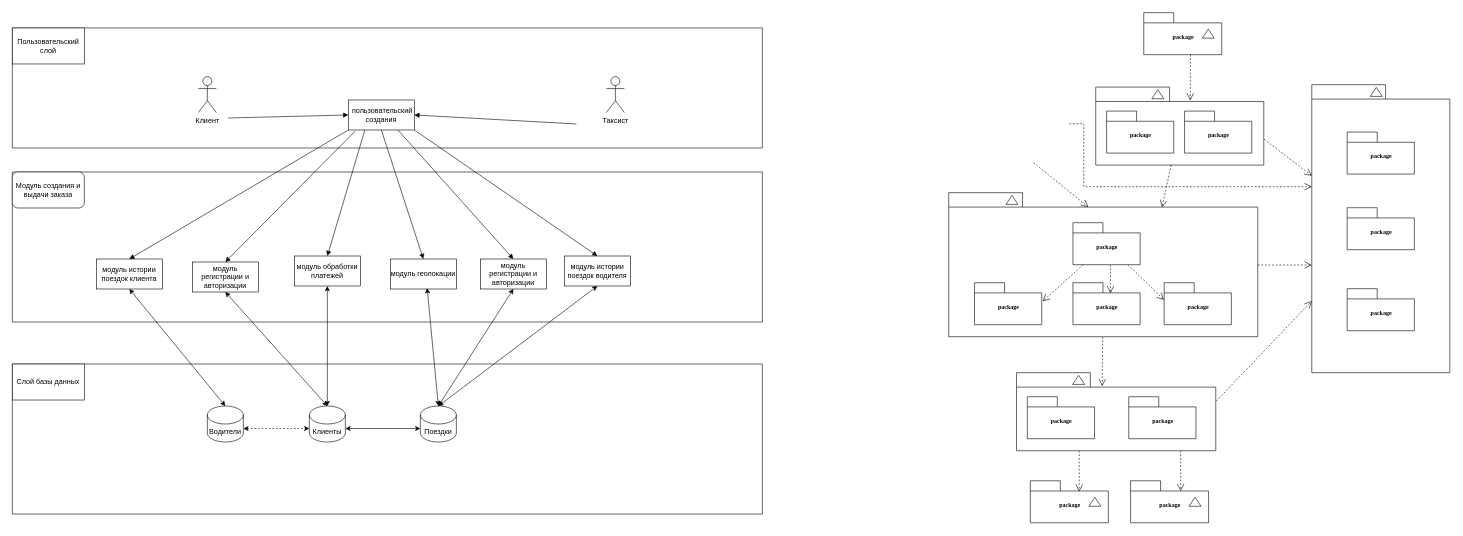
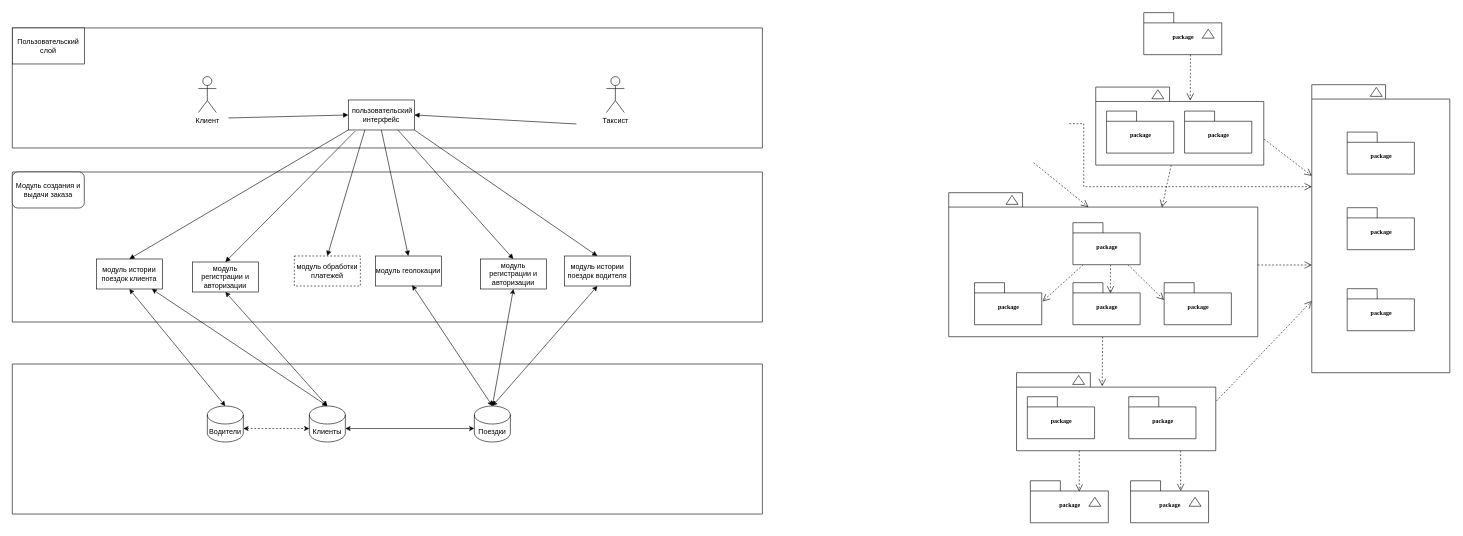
  <mxCell id="0" />
  <mxCell id="1" parent="0" />
  <mxCell id="2" value="" style="group" parent="1" vertex="1" connectable="0"><mxGeometry x="1905.5" y="20.5" width="130" height="70" as="geometry" /></mxCell>
  <mxCell id="3" value="package" style="shape=folder;fontStyle=1;spacingTop=10;tabWidth=50;tabHeight=17;tabPosition=left;html=1;rounded=0;shadow=0;comic=0;labelBackgroundColor=none;strokeWidth=1;fontFamily=Verdana;fontSize=10;align=center;" parent="2" vertex="1"><mxGeometry width="130" height="70" as="geometry" /></mxCell>
  <mxCell id="4" value="" style="triangle;whiteSpace=wrap;html=1;rounded=0;shadow=0;comic=0;labelBackgroundColor=none;strokeWidth=1;fontFamily=Verdana;fontSize=10;align=center;rotation=-90;" parent="2" vertex="1"><mxGeometry x="100" y="25" width="15" height="20" as="geometry" /></mxCell>
  <mxCell id="5" value="" style="group" parent="1" vertex="1" connectable="0"><mxGeometry x="1825.5" y="144.5" width="280" height="130" as="geometry" /></mxCell>
  <mxCell id="6" value="" style="shape=folder;fontStyle=1;spacingTop=10;tabWidth=123;tabHeight=24;tabPosition=left;html=1;rounded=0;shadow=0;comic=0;labelBackgroundColor=none;strokeWidth=1;fontFamily=Verdana;fontSize=10;align=center;" parent="5" vertex="1"><mxGeometry width="280" height="130" as="geometry" /></mxCell>
  <mxCell id="7" value="" style="triangle;whiteSpace=wrap;html=1;rounded=0;shadow=0;comic=0;labelBackgroundColor=none;strokeWidth=1;fontFamily=Verdana;fontSize=10;align=center;rotation=-90;" parent="5" vertex="1"><mxGeometry x="96" y="2" width="15" height="20" as="geometry" /></mxCell>
  <mxCell id="8" value="package" style="shape=folder;fontStyle=1;spacingTop=10;tabWidth=50;tabHeight=17;tabPosition=left;html=1;rounded=0;shadow=0;comic=0;labelBackgroundColor=none;strokeWidth=1;fontFamily=Verdana;fontSize=10;align=center;" parent="5" vertex="1"><mxGeometry x="18" y="40" width="112" height="70" as="geometry" /></mxCell>
  <mxCell id="9" value="package" style="shape=folder;fontStyle=1;spacingTop=10;tabWidth=50;tabHeight=17;tabPosition=left;html=1;rounded=0;shadow=0;comic=0;labelBackgroundColor=none;strokeWidth=1;fontFamily=Verdana;fontSize=10;align=center;" parent="5" vertex="1"><mxGeometry x="148" y="40" width="112" height="70" as="geometry" /></mxCell>
  <mxCell id="10" value="" style="group" parent="1" vertex="1" connectable="0"><mxGeometry x="2185.5" y="140.5" width="230" height="480" as="geometry" /></mxCell>
  <mxCell id="11" value="" style="group" parent="10" vertex="1" connectable="0"><mxGeometry width="230" height="480" as="geometry" /></mxCell>
  <mxCell id="12" value="" style="shape=folder;fontStyle=1;spacingTop=10;tabWidth=123;tabHeight=24;tabPosition=left;html=1;rounded=0;shadow=0;comic=0;labelBackgroundColor=none;strokeWidth=1;fontFamily=Verdana;fontSize=10;align=center;" parent="11" vertex="1"><mxGeometry width="230" height="480" as="geometry" /></mxCell>
  <mxCell id="13" value="" style="triangle;whiteSpace=wrap;html=1;rounded=0;shadow=0;comic=0;labelBackgroundColor=none;strokeWidth=1;fontFamily=Verdana;fontSize=10;align=center;rotation=-90;" parent="11" vertex="1"><mxGeometry x="100" y="2" width="15" height="20" as="geometry" /></mxCell>
  <mxCell id="14" value="package" style="shape=folder;fontStyle=1;spacingTop=10;tabWidth=50;tabHeight=17;tabPosition=left;html=1;rounded=0;shadow=0;comic=0;labelBackgroundColor=none;strokeWidth=1;fontFamily=Verdana;fontSize=10;align=center;" parent="11" vertex="1"><mxGeometry x="59" y="79" width="112" height="70" as="geometry" /></mxCell>
  <mxCell id="15" value="package" style="shape=folder;fontStyle=1;spacingTop=10;tabWidth=50;tabHeight=17;tabPosition=left;html=1;rounded=0;shadow=0;comic=0;labelBackgroundColor=none;strokeWidth=1;fontFamily=Verdana;fontSize=10;align=center;" parent="11" vertex="1"><mxGeometry x="59" y="205" width="112" height="70" as="geometry" /></mxCell>
  <mxCell id="16" value="package" style="shape=folder;fontStyle=1;spacingTop=10;tabWidth=50;tabHeight=17;tabPosition=left;html=1;rounded=0;shadow=0;comic=0;labelBackgroundColor=none;strokeWidth=1;fontFamily=Verdana;fontSize=10;align=center;" parent="11" vertex="1"><mxGeometry x="59" y="340" width="112" height="70" as="geometry" /></mxCell>
  <mxCell id="17" style="edgeStyle=none;rounded=0;html=1;entryX=0.43;entryY=0.173;entryPerimeter=0;dashed=1;labelBackgroundColor=none;startFill=0;endArrow=open;endFill=0;endSize=10;fontFamily=Verdana;fontSize=10;" parent="1" source="19" target="30" edge="1"><mxGeometry relative="1" as="geometry" /></mxCell>
  <mxCell id="18" style="edgeStyle=elbowEdgeStyle;rounded=0;html=1;dashed=1;labelBackgroundColor=none;startFill=0;endArrow=open;endFill=0;endSize=10;fontFamily=Verdana;fontSize=10;elbow=vertical;" parent="1" source="19" target="12" edge="1"><mxGeometry relative="1" as="geometry" /></mxCell>
  <mxCell id="19" value="" style="shape=folder;fontStyle=1;spacingTop=10;tabWidth=123;tabHeight=24;tabPosition=left;html=1;rounded=0;shadow=0;comic=0;labelBackgroundColor=none;strokeColor=#000000;strokeWidth=1;fillColor=#ffffff;fontFamily=Verdana;fontSize=10;fontColor=#000000;align=center;" parent="1" vertex="1"><mxGeometry x="1580.5" y="320.5" width="515" height="240" as="geometry" /></mxCell>
  <mxCell id="20" style="edgeStyle=elbowEdgeStyle;rounded=0;html=1;entryX=0.559;entryY=0.251;entryPerimeter=0;dashed=1;labelBackgroundColor=none;startFill=0;endArrow=open;endFill=0;endSize=10;fontFamily=Verdana;fontSize=10;" parent="1" source="23" target="25" edge="1"><mxGeometry relative="1" as="geometry" /></mxCell>
  <mxCell id="21" style="edgeStyle=none;rounded=0;html=1;dashed=1;labelBackgroundColor=none;startFill=0;endArrow=open;endFill=0;endSize=10;fontFamily=Verdana;fontSize=10;entryX=-0.003;entryY=0.411;entryPerimeter=0;" parent="1" source="23" target="26" edge="1"><mxGeometry relative="1" as="geometry" /></mxCell>
  <mxCell id="22" style="edgeStyle=none;rounded=0;html=1;dashed=1;labelBackgroundColor=none;startFill=0;endArrow=open;endFill=0;endSize=10;fontFamily=Verdana;fontSize=10;entryX=1.013;entryY=0.444;entryPerimeter=0;" parent="1" source="23" target="24" edge="1"><mxGeometry relative="1" as="geometry" /></mxCell>
  <mxCell id="23" value="package" style="shape=folder;fontStyle=1;spacingTop=10;tabWidth=50;tabHeight=17;tabPosition=left;html=1;rounded=0;shadow=0;comic=0;labelBackgroundColor=none;strokeColor=#000000;strokeWidth=1;fillColor=#ffffff;fontFamily=Verdana;fontSize=10;fontColor=#000000;align=center;" parent="1" vertex="1"><mxGeometry x="1787.5" y="370.5" width="112" height="70" as="geometry" /></mxCell>
  <mxCell id="24" value="package" style="shape=folder;fontStyle=1;spacingTop=10;tabWidth=50;tabHeight=17;tabPosition=left;html=1;rounded=0;shadow=0;comic=0;labelBackgroundColor=none;strokeColor=#000000;strokeWidth=1;fillColor=#ffffff;fontFamily=Verdana;fontSize=10;fontColor=#000000;align=center;" parent="1" vertex="1"><mxGeometry x="1623.5" y="470.5" width="112" height="70" as="geometry" /></mxCell>
  <mxCell id="25" value="package" style="shape=folder;fontStyle=1;spacingTop=10;tabWidth=50;tabHeight=17;tabPosition=left;html=1;rounded=0;shadow=0;comic=0;labelBackgroundColor=none;strokeColor=#000000;strokeWidth=1;fillColor=#ffffff;fontFamily=Verdana;fontSize=10;fontColor=#000000;align=center;" parent="1" vertex="1"><mxGeometry x="1787.5" y="470.5" width="112" height="70" as="geometry" /></mxCell>
  <mxCell id="26" value="package" style="shape=folder;fontStyle=1;spacingTop=10;tabWidth=50;tabHeight=17;tabPosition=left;html=1;rounded=0;shadow=0;comic=0;labelBackgroundColor=none;strokeColor=#000000;strokeWidth=1;fillColor=#ffffff;fontFamily=Verdana;fontSize=10;fontColor=#000000;align=center;" parent="1" vertex="1"><mxGeometry x="1939.5" y="470.5" width="112" height="70" as="geometry" /></mxCell>
  <mxCell id="27" style="edgeStyle=elbowEdgeStyle;rounded=0;html=1;entryX=0.628;entryY=0.26;entryPerimeter=0;dashed=1;labelBackgroundColor=none;startFill=0;endArrow=open;endFill=0;endSize=10;fontFamily=Verdana;fontSize=10;" parent="1" source="30" target="36" edge="1"><mxGeometry relative="1" as="geometry" /></mxCell>
  <mxCell id="28" style="edgeStyle=elbowEdgeStyle;rounded=0;html=1;entryX=0.643;entryY=0.246;entryPerimeter=0;dashed=1;labelBackgroundColor=none;startFill=0;endArrow=open;endFill=0;endSize=10;fontFamily=Verdana;fontSize=10;" parent="1" source="30" target="39" edge="1"><mxGeometry relative="1" as="geometry" /></mxCell>
  <mxCell id="29" style="edgeStyle=none;rounded=0;html=1;dashed=1;labelBackgroundColor=none;startFill=0;endArrow=open;endFill=0;endSize=10;fontFamily=Verdana;fontSize=10;exitX=1.003;exitY=0.363;exitPerimeter=0;" parent="1" source="30" target="12" edge="1"><mxGeometry relative="1" as="geometry" /></mxCell>
  <mxCell id="30" value="" style="shape=folder;fontStyle=1;spacingTop=10;tabWidth=123;tabHeight=24;tabPosition=left;html=1;rounded=0;shadow=0;comic=0;labelBackgroundColor=none;strokeWidth=1;fontFamily=Verdana;fontSize=10;align=center;" parent="1" vertex="1"><mxGeometry x="1693.5" y="620.5" width="332" height="130" as="geometry" /></mxCell>
  <mxCell id="31" value="" style="triangle;whiteSpace=wrap;html=1;rounded=0;shadow=0;comic=0;labelBackgroundColor=none;strokeWidth=1;fontFamily=Verdana;fontSize=10;align=center;rotation=-90;" parent="1" vertex="1"><mxGeometry x="1789.5" y="622.5" width="15" height="20" as="geometry" /></mxCell>
  <mxCell id="32" value="package" style="shape=folder;fontStyle=1;spacingTop=10;tabWidth=50;tabHeight=17;tabPosition=left;html=1;rounded=0;shadow=0;comic=0;labelBackgroundColor=none;strokeWidth=1;fontFamily=Verdana;fontSize=10;align=center;" parent="1" vertex="1"><mxGeometry x="1711.5" y="660.5" width="112" height="70" as="geometry" /></mxCell>
  <mxCell id="33" value="package" style="shape=folder;fontStyle=1;spacingTop=10;tabWidth=50;tabHeight=17;tabPosition=left;html=1;rounded=0;shadow=0;comic=0;labelBackgroundColor=none;strokeWidth=1;fontFamily=Verdana;fontSize=10;align=center;" parent="1" vertex="1"><mxGeometry x="1880.5" y="660.5" width="112" height="70" as="geometry" /></mxCell>
  <mxCell id="34" value="" style="triangle;whiteSpace=wrap;html=1;rounded=0;shadow=0;comic=0;labelBackgroundColor=none;strokeColor=#000000;strokeWidth=1;fillColor=#ffffff;fontFamily=Verdana;fontSize=10;fontColor=#000000;align=center;rotation=-90;" parent="1" vertex="1"><mxGeometry x="1678.5" y="322.5" width="15" height="20" as="geometry" /></mxCell>
  <mxCell id="35" value="" style="group" parent="1" vertex="1" connectable="0"><mxGeometry x="1716.5" y="800.569" width="130" height="70" as="geometry" /></mxCell>
  <mxCell id="36" value="package" style="shape=folder;fontStyle=1;spacingTop=10;tabWidth=50;tabHeight=17;tabPosition=left;html=1;rounded=0;shadow=0;comic=0;labelBackgroundColor=none;strokeWidth=1;fontFamily=Verdana;fontSize=10;align=center;" parent="35" vertex="1"><mxGeometry width="130" height="70" as="geometry" /></mxCell>
  <mxCell id="37" value="" style="triangle;whiteSpace=wrap;html=1;rounded=0;shadow=0;comic=0;labelBackgroundColor=none;strokeWidth=1;fontFamily=Verdana;fontSize=10;align=center;rotation=-90;" parent="35" vertex="1"><mxGeometry x="100" y="25" width="15" height="20" as="geometry" /></mxCell>
  <mxCell id="38" value="" style="group" parent="1" vertex="1" connectable="0"><mxGeometry x="1883.5" y="800.569" width="130" height="70" as="geometry" /></mxCell>
  <mxCell id="39" value="package" style="shape=folder;fontStyle=1;spacingTop=10;tabWidth=50;tabHeight=17;tabPosition=left;html=1;rounded=0;shadow=0;comic=0;labelBackgroundColor=none;strokeWidth=1;fontFamily=Verdana;fontSize=10;align=center;" parent="38" vertex="1"><mxGeometry width="130" height="70" as="geometry" /></mxCell>
  <mxCell id="40" value="" style="triangle;whiteSpace=wrap;html=1;rounded=0;shadow=0;comic=0;labelBackgroundColor=none;strokeWidth=1;fontFamily=Verdana;fontSize=10;align=center;rotation=-90;" parent="38" vertex="1"><mxGeometry x="100" y="25" width="15" height="20" as="geometry" /></mxCell>
  <mxCell id="41" style="rounded=0;html=1;dashed=1;labelBackgroundColor=none;startFill=0;endArrow=open;endFill=0;endSize=10;fontFamily=Verdana;fontSize=10;entryX=0.592;entryY=0.2;entryPerimeter=0;edgeStyle=elbowEdgeStyle;" parent="1" edge="1"><mxGeometry relative="1" as="geometry"><mxPoint x="1983.328" y="90.5" as="sourcePoint" /><mxPoint x="1983.328" y="166.845" as="targetPoint" /></mxGeometry></mxCell>
  <mxCell id="42" style="rounded=0;html=1;entryX=0.452;entryY=0.1;entryPerimeter=0;dashed=1;labelBackgroundColor=none;startFill=0;endArrow=open;endFill=0;endSize=10;fontFamily=Verdana;fontSize=10;" parent="1" target="19" edge="1"><mxGeometry relative="1" as="geometry"><mxPoint x="1721.829" y="270.5" as="sourcePoint" /></mxGeometry></mxCell>
  <mxCell id="43" style="edgeStyle=none;rounded=0;html=1;entryX=0.69;entryY=0.102;entryPerimeter=0;dashed=1;labelBackgroundColor=none;startFill=0;endArrow=open;endFill=0;endSize=10;fontFamily=Verdana;fontSize=10;" parent="1" source="6" target="19" edge="1"><mxGeometry relative="1" as="geometry" /></mxCell>
  <mxCell id="44" style="edgeStyle=none;rounded=0;html=1;dashed=1;labelBackgroundColor=none;startFill=0;endArrow=open;endFill=0;endSize=10;fontFamily=Verdana;fontSize=10;exitX=1.002;exitY=0.668;exitPerimeter=0;" parent="1" source="6" target="12" edge="1"><mxGeometry relative="1" as="geometry" /></mxCell>
  <mxCell id="45" style="edgeStyle=orthogonalEdgeStyle;rounded=0;html=1;dashed=1;labelBackgroundColor=none;startFill=0;endArrow=open;endFill=0;endSize=10;fontFamily=Verdana;fontSize=10;" parent="1" target="12" edge="1"><mxGeometry relative="1" as="geometry"><Array as="points"><mxPoint x="1805.5" y="205.5" /><mxPoint x="1805.5" y="310.5" /></Array><mxPoint x="1781.5" y="205.5" as="sourcePoint" /></mxGeometry></mxCell>
  <mxCell id="46" value="" style="swimlane;startSize=0;" parent="1" vertex="1"><mxGeometry x="20" y="46" width="1250" height="200" as="geometry" /></mxCell>
  <mxCell id="47" value="Пользовательский слой" style="whiteSpace=wrap;html=1;" parent="46" vertex="1"><mxGeometry width="120" height="60" as="geometry" /></mxCell>
- <mxCell id="48" value="&amp;nbsp;пользовательский создания" style="html=1;whiteSpace=wrap;" parent="46" vertex="1"><mxGeometry x="560" y="120" width="110" height="50" as="geometry" /></mxCell>
+ <mxCell id="48" value="&amp;nbsp;пользовательский интерфейс" style="html=1;whiteSpace=wrap;" parent="46" vertex="1"><mxGeometry x="560" y="120" width="110" height="50" as="geometry" /></mxCell>
  <mxCell id="49" value="Клиент" style="shape=umlActor;verticalLabelPosition=bottom;verticalAlign=top;html=1;" parent="1" vertex="1"><mxGeometry x="330" y="127" width="30" height="60" as="geometry" /></mxCell>
  <mxCell id="50" value="" style="html=1;verticalAlign=bottom;endArrow=block;curved=0;rounded=0;entryX=0;entryY=0.5;entryDx=0;entryDy=0;" parent="1" target="48" edge="1"><mxGeometry width="80" relative="1" as="geometry"><mxPoint x="380" y="196" as="sourcePoint" /><mxPoint x="425" y="333" as="targetPoint" /></mxGeometry></mxCell>
  <mxCell id="51" value="Таксист" style="shape=umlActor;verticalLabelPosition=bottom;verticalAlign=top;html=1;" parent="1" vertex="1"><mxGeometry x="1010" y="127" width="30" height="60" as="geometry" /></mxCell>
  <mxCell id="52" value="" style="html=1;verticalAlign=bottom;endArrow=block;curved=0;rounded=0;entryX=1;entryY=0.5;entryDx=0;entryDy=0;" parent="1" target="48" edge="1"><mxGeometry width="80" relative="1" as="geometry"><mxPoint x="960" y="206" as="sourcePoint" /><mxPoint x="945" y="322.5" as="targetPoint" /></mxGeometry></mxCell>
  <mxCell id="53" value="" style="swimlane;startSize=0;" parent="1" vertex="1"><mxGeometry x="20" y="286" width="1250" height="250" as="geometry" /></mxCell>
- <mxCell id="54" value="модуль геолокации" style="html=1;whiteSpace=wrap;" parent="53" vertex="1"><mxGeometry x="630" y="145" width="110" height="50" as="geometry" /></mxCell>
- <mxCell id="55" value="модуль обработки платежей" style="html=1;whiteSpace=wrap;" parent="53" vertex="1"><mxGeometry x="470" y="140" width="110" height="50" as="geometry" /></mxCell>
+ <mxCell id="54" value="модуль геолокации" style="html=1;whiteSpace=wrap;" parent="53" vertex="1"><mxGeometry x="605" y="140" width="110" height="50" as="geometry" /></mxCell>
+ <mxCell id="55" value="модуль обработки платежей" style="html=1;whiteSpace=wrap;dashed=1;" parent="53" vertex="1"><mxGeometry x="470" y="140" width="110" height="50" as="geometry" /></mxCell>
  <mxCell id="56" value="модуль истории поездок клиента" style="html=1;whiteSpace=wrap;" parent="53" vertex="1"><mxGeometry x="140" y="145" width="110" height="50" as="geometry" /></mxCell>
  <mxCell id="57" value="модуль истории поездок водителя" style="html=1;whiteSpace=wrap;" parent="53" vertex="1"><mxGeometry x="920" y="140" width="110" height="50" as="geometry" /></mxCell>
  <mxCell id="58" value="модуль регистрации и авторизации" style="html=1;whiteSpace=wrap;" parent="53" vertex="1"><mxGeometry x="300" y="150" width="110" height="50" as="geometry" /></mxCell>
  <mxCell id="59" value="модуль регистрации и авторизации" style="html=1;whiteSpace=wrap;" parent="53" vertex="1"><mxGeometry x="780" y="145" width="110" height="50" as="geometry" /></mxCell>
  <mxCell id="60" value="Модуль создания и выдачи заказа" style="whiteSpace=wrap;html=1;rounded=1;" parent="53" vertex="1"><mxGeometry width="120" height="60" as="geometry" /></mxCell>
  <mxCell id="61" value="" style="html=1;verticalAlign=bottom;endArrow=block;curved=0;rounded=0;entryX=0.5;entryY=0;entryDx=0;entryDy=0;exitX=0;exitY=1;exitDx=0;exitDy=0;" parent="1" source="48" target="56" edge="1"><mxGeometry width="80" relative="1" as="geometry"><mxPoint x="550" y="346" as="sourcePoint" /><mxPoint x="750" y="341" as="targetPoint" /></mxGeometry></mxCell>
  <mxCell id="62" value="" style="html=1;verticalAlign=bottom;endArrow=block;curved=0;rounded=0;entryX=0.5;entryY=0;entryDx=0;entryDy=0;exitX=0.103;exitY=1.04;exitDx=0;exitDy=0;exitPerimeter=0;" parent="1" source="48" target="58" edge="1"><mxGeometry width="80" relative="1" as="geometry"><mxPoint x="685" y="236" as="sourcePoint" /><mxPoint x="320" y="451" as="targetPoint" /></mxGeometry></mxCell>
  <mxCell id="63" value="" style="html=1;verticalAlign=bottom;endArrow=block;curved=0;rounded=0;entryX=0.5;entryY=0;entryDx=0;entryDy=0;exitX=0.25;exitY=1;exitDx=0;exitDy=0;" parent="1" source="48" target="55" edge="1"><mxGeometry width="80" relative="1" as="geometry"><mxPoint x="655" y="222.5" as="sourcePoint" /><mxPoint x="450" y="442.5" as="targetPoint" /></mxGeometry></mxCell>
  <mxCell id="64" value="" style="html=1;verticalAlign=bottom;endArrow=block;curved=0;rounded=0;entryX=0.5;entryY=0;entryDx=0;entryDy=0;exitX=0.5;exitY=1;exitDx=0;exitDy=0;" parent="1" source="48" target="54" edge="1"><mxGeometry width="80" relative="1" as="geometry"><mxPoint x="676.5" y="221" as="sourcePoint" /><mxPoint x="613.5" y="431" as="targetPoint" /></mxGeometry></mxCell>
  <mxCell id="65" value="" style="html=1;verticalAlign=bottom;endArrow=block;curved=0;rounded=0;entryX=0.5;entryY=0;entryDx=0;entryDy=0;exitX=0.75;exitY=1;exitDx=0;exitDy=0;" parent="1" source="48" target="59" edge="1"><mxGeometry width="80" relative="1" as="geometry"><mxPoint x="710" y="221" as="sourcePoint" /><mxPoint x="780" y="436" as="targetPoint" /></mxGeometry></mxCell>
  <mxCell id="66" value="" style="html=1;verticalAlign=bottom;endArrow=block;curved=0;rounded=0;entryX=0.5;entryY=0;entryDx=0;entryDy=0;exitX=1;exitY=1;exitDx=0;exitDy=0;" parent="1" source="48" target="57" edge="1"><mxGeometry width="80" relative="1" as="geometry"><mxPoint x="730" y="208.5" as="sourcePoint" /><mxPoint x="922" y="423.5" as="targetPoint" /></mxGeometry></mxCell>
  <mxCell id="67" value="" style="swimlane;startSize=0;" parent="1" vertex="1"><mxGeometry x="20" y="606" width="1250" height="250" as="geometry" /></mxCell>
- <mxCell id="68" value="Слой базы данных" style="whiteSpace=wrap;html=1;" parent="67" vertex="1"><mxGeometry width="120" height="60" as="geometry" /></mxCell>
  <mxCell id="69" value="Водители" style="shape=cylinder3;whiteSpace=wrap;html=1;boundedLbl=1;backgroundOutline=1;size=15;" parent="67" vertex="1"><mxGeometry x="325" y="70" width="60" height="60" as="geometry" /></mxCell>
  <mxCell id="70" value="Клиенты" style="shape=cylinder3;whiteSpace=wrap;html=1;boundedLbl=1;backgroundOutline=1;size=15;" parent="67" vertex="1"><mxGeometry x="495" y="70" width="60" height="60" as="geometry" /></mxCell>
- <mxCell id="71" value="Поездки" style="shape=cylinder3;whiteSpace=wrap;html=1;boundedLbl=1;backgroundOutline=1;size=15;" parent="67" vertex="1"><mxGeometry x="680" y="70" width="60" height="60" as="geometry" /></mxCell>
+ <mxCell id="71" value="Поездки" style="shape=cylinder3;whiteSpace=wrap;html=1;boundedLbl=1;backgroundOutline=1;size=15;" parent="67" vertex="1"><mxGeometry x="770" y="70" width="60" height="60" as="geometry" /></mxCell>
  <mxCell id="72" value="" style="endArrow=classic;startArrow=classic;html=1;rounded=0;exitX=1;exitY=0;exitDx=0;exitDy=37.5;exitPerimeter=0;entryX=0;entryY=0;entryDx=0;entryDy=37.5;entryPerimeter=0;" parent="67" source="70" target="71" edge="1"><mxGeometry width="50" height="50" relative="1" as="geometry"><mxPoint x="620" y="210" as="sourcePoint" /><mxPoint x="670" y="160" as="targetPoint" /></mxGeometry></mxCell>
  <mxCell id="73" value="" style="endArrow=classic;startArrow=classic;html=1;rounded=0;exitX=1;exitY=0;exitDx=0;exitDy=37.5;exitPerimeter=0;entryX=0;entryY=0;entryDx=0;entryDy=37.5;entryPerimeter=0;dashed=1;" parent="67" source="69" target="70" edge="1"><mxGeometry width="50" height="50" relative="1" as="geometry"><mxPoint x="420" y="150" as="sourcePoint" /><mxPoint x="470" y="100" as="targetPoint" /></mxGeometry></mxCell>
- <mxCell id="74" value="" style="endArrow=classic;startArrow=classic;html=1;rounded=0;exitX=0.5;exitY=0;exitDx=0;exitDy=0;exitPerimeter=0;entryX=0.5;entryY=1;entryDx=0;entryDy=0;" parent="1" source="70" target="55" edge="1"><mxGeometry width="50" height="50" relative="1" as="geometry"><mxPoint x="520" y="616" as="sourcePoint" /><mxPoint x="570" y="566" as="targetPoint" /></mxGeometry></mxCell>
+ <mxCell id="74" value="" style="endArrow=classic;startArrow=classic;html=1;rounded=0;exitX=0.5;exitY=0;exitDx=0;exitDy=0;exitPerimeter=0;" parent="1" source="70" target="56" edge="1"><mxGeometry width="50" height="50" relative="1" as="geometry"><mxPoint x="520" y="616" as="sourcePoint" /><mxPoint x="570" y="566" as="targetPoint" /></mxGeometry></mxCell>
  <mxCell id="75" value="" style="endArrow=classic;startArrow=classic;html=1;rounded=0;entryX=0.5;entryY=1;entryDx=0;entryDy=0;exitX=0.5;exitY=0;exitDx=0;exitDy=0;exitPerimeter=0;" parent="1" source="69" target="56" edge="1"><mxGeometry width="50" height="50" relative="1" as="geometry"><mxPoint x="210" y="576" as="sourcePoint" /><mxPoint x="260" y="526" as="targetPoint" /></mxGeometry></mxCell>
  <mxCell id="76" value="" style="endArrow=classic;startArrow=classic;html=1;rounded=0;entryX=0.558;entryY=0.973;entryDx=0;entryDy=0;entryPerimeter=0;exitX=0.5;exitY=0;exitDx=0;exitDy=0;exitPerimeter=0;" parent="1" source="71" target="54" edge="1"><mxGeometry width="50" height="50" relative="1" as="geometry"><mxPoint x="740" y="546" as="sourcePoint" /><mxPoint x="790" y="496" as="targetPoint" /></mxGeometry></mxCell>
  <mxCell id="77" value="" style="endArrow=classic;startArrow=classic;html=1;rounded=0;entryX=0.5;entryY=1;entryDx=0;entryDy=0;exitX=0.5;exitY=0;exitDx=0;exitDy=0;exitPerimeter=0;" parent="1" source="70" target="58" edge="1"><mxGeometry width="50" height="50" relative="1" as="geometry"><mxPoint x="420" y="616" as="sourcePoint" /><mxPoint x="470" y="566" as="targetPoint" /></mxGeometry></mxCell>
  <mxCell id="78" value="" style="endArrow=classic;startArrow=classic;html=1;rounded=0;entryX=0.5;entryY=1;entryDx=0;entryDy=0;exitX=0.5;exitY=0;exitDx=0;exitDy=0;exitPerimeter=0;" parent="1" source="71" target="59" edge="1"><mxGeometry width="50" height="50" relative="1" as="geometry"><mxPoint x="810" y="616" as="sourcePoint" /><mxPoint x="860" y="566" as="targetPoint" /></mxGeometry></mxCell>
  <mxCell id="79" value="" style="endArrow=classic;startArrow=classic;html=1;rounded=0;entryX=0.5;entryY=1;entryDx=0;entryDy=0;exitX=0.5;exitY=0;exitDx=0;exitDy=0;exitPerimeter=0;" parent="1" source="71" target="57" edge="1"><mxGeometry width="50" height="50" relative="1" as="geometry"><mxPoint x="870" y="616" as="sourcePoint" /><mxPoint x="920" y="566" as="targetPoint" /></mxGeometry></mxCell>
